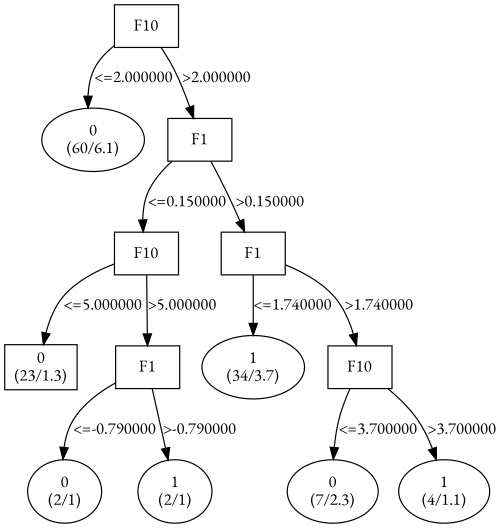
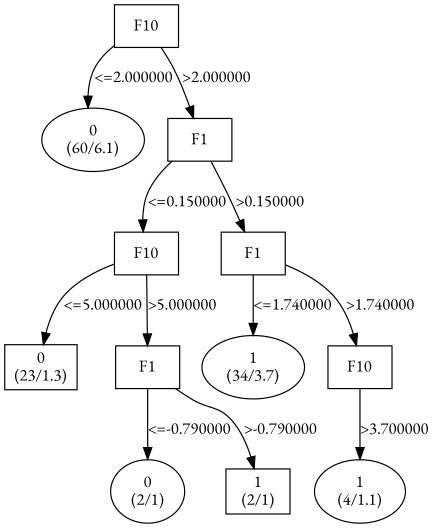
  digraph {
    fontname="EB Garamond"
    node [fontname="EB Garamond" shape=box]
    edge [fontname="EB Garamond"]
    n1 [label="F10\n"]
    n2 [label="0\n(60/6.1)" shape=ellipse]
    n3 [label="F1\n"]
    n4 [label="F10\n"]
    n5 [label="F1\n"]
    n6 [label="0\n(23/1.3)"]
    n7 [label="F1\n"]
    n8 [label="1\n(34/3.7)" shape=ellipse]
    n9 [label="F10\n"]
    n10 [label="0\n(2/1)" shape=ellipse]
-   n11 [label="1\n(2/1)" shape=ellipse]
-   n12 [label="0\n(7/2.3)" shape=ellipse]
+   n11 [label="1\n(2/1)"]
    n13 [label="1\n(4/1.1)" shape=ellipse]
    n1 -> n2 [label="<=2.000000"]
    n1 -> n3 [label=">2.000000"]
    n3 -> n4 [label="<=0.150000"]
    n3 -> n5 [label=">0.150000"]
    n4 -> n6 [label="<=5.000000"]
    n4 -> n7 [label=">5.000000"]
    n5 -> n8 [label="<=1.740000"]
    n5 -> n9 [label=">1.740000"]
    n7 -> n10 [label="<=-0.790000"]
    n7 -> n11 [label=">-0.790000"]
-   n9 -> n12 [label="<=3.700000"]
    n9 -> n13 [label=">3.700000"]
  }
